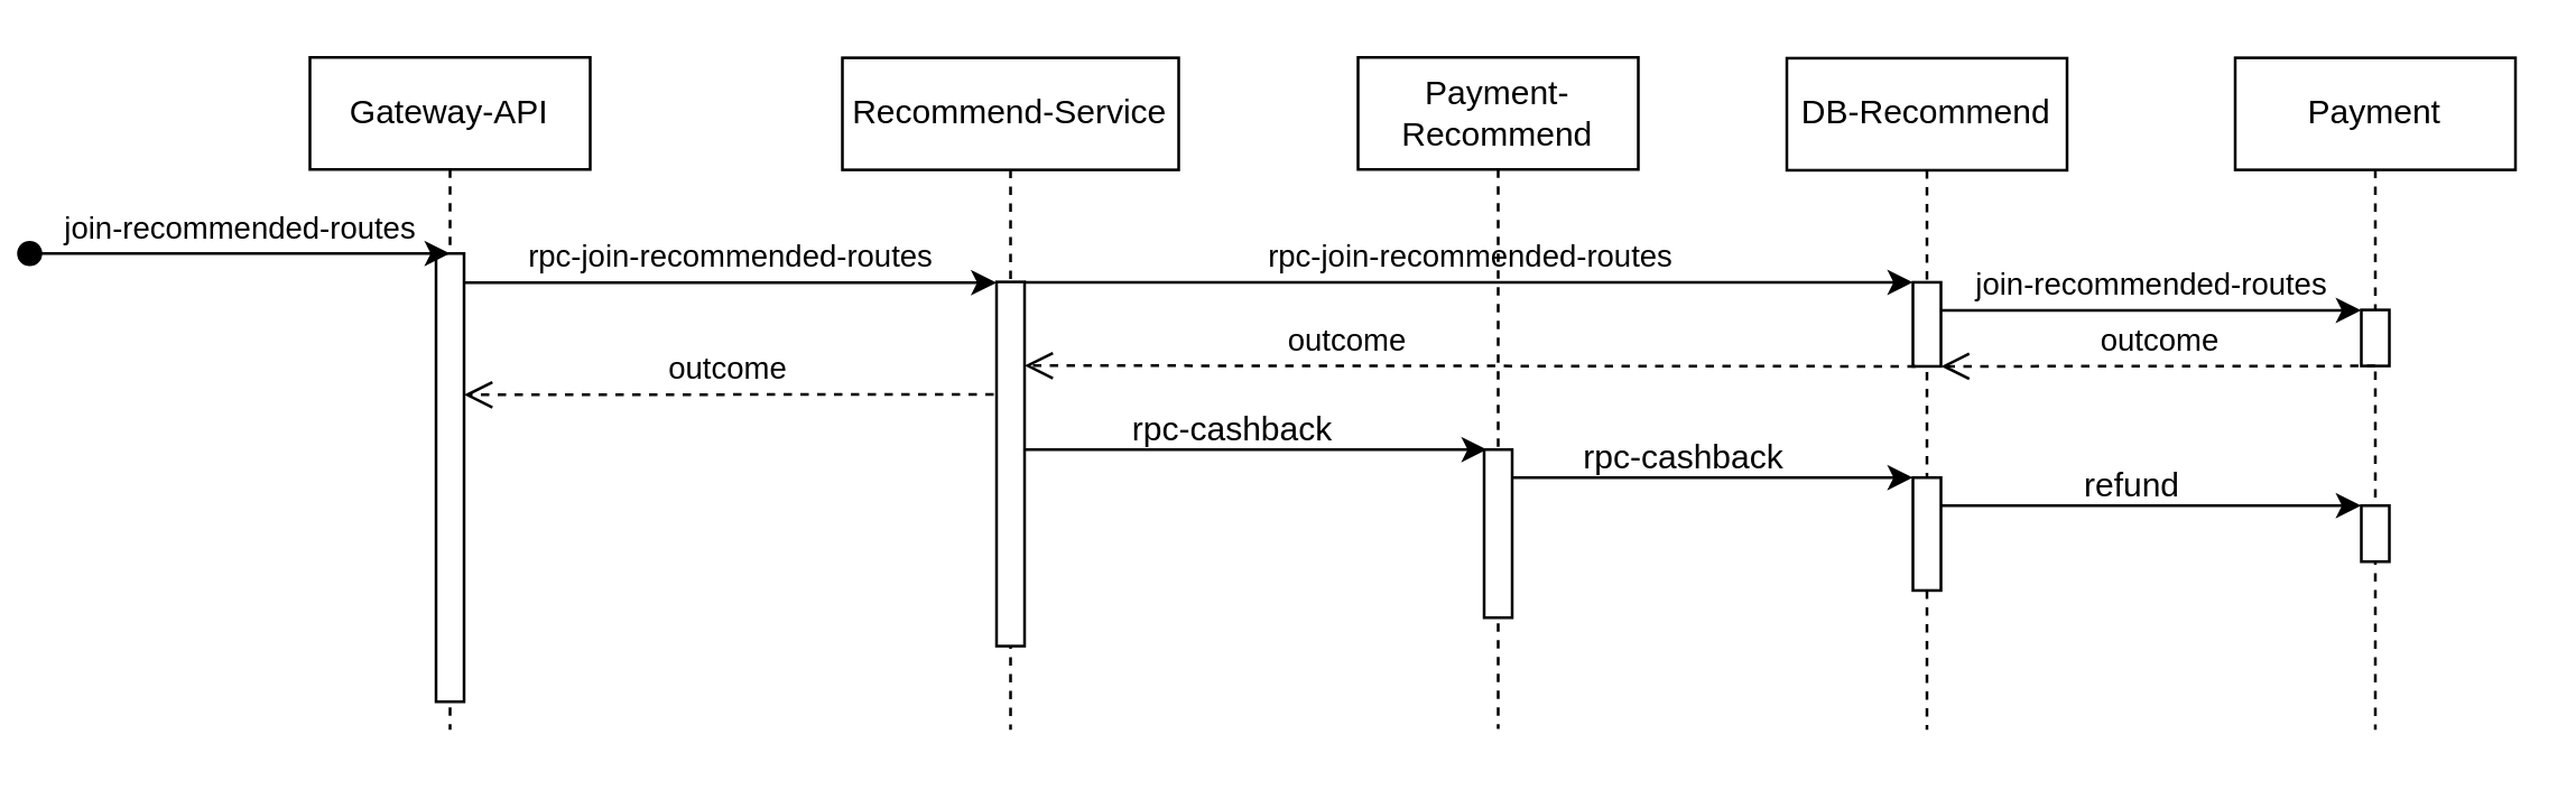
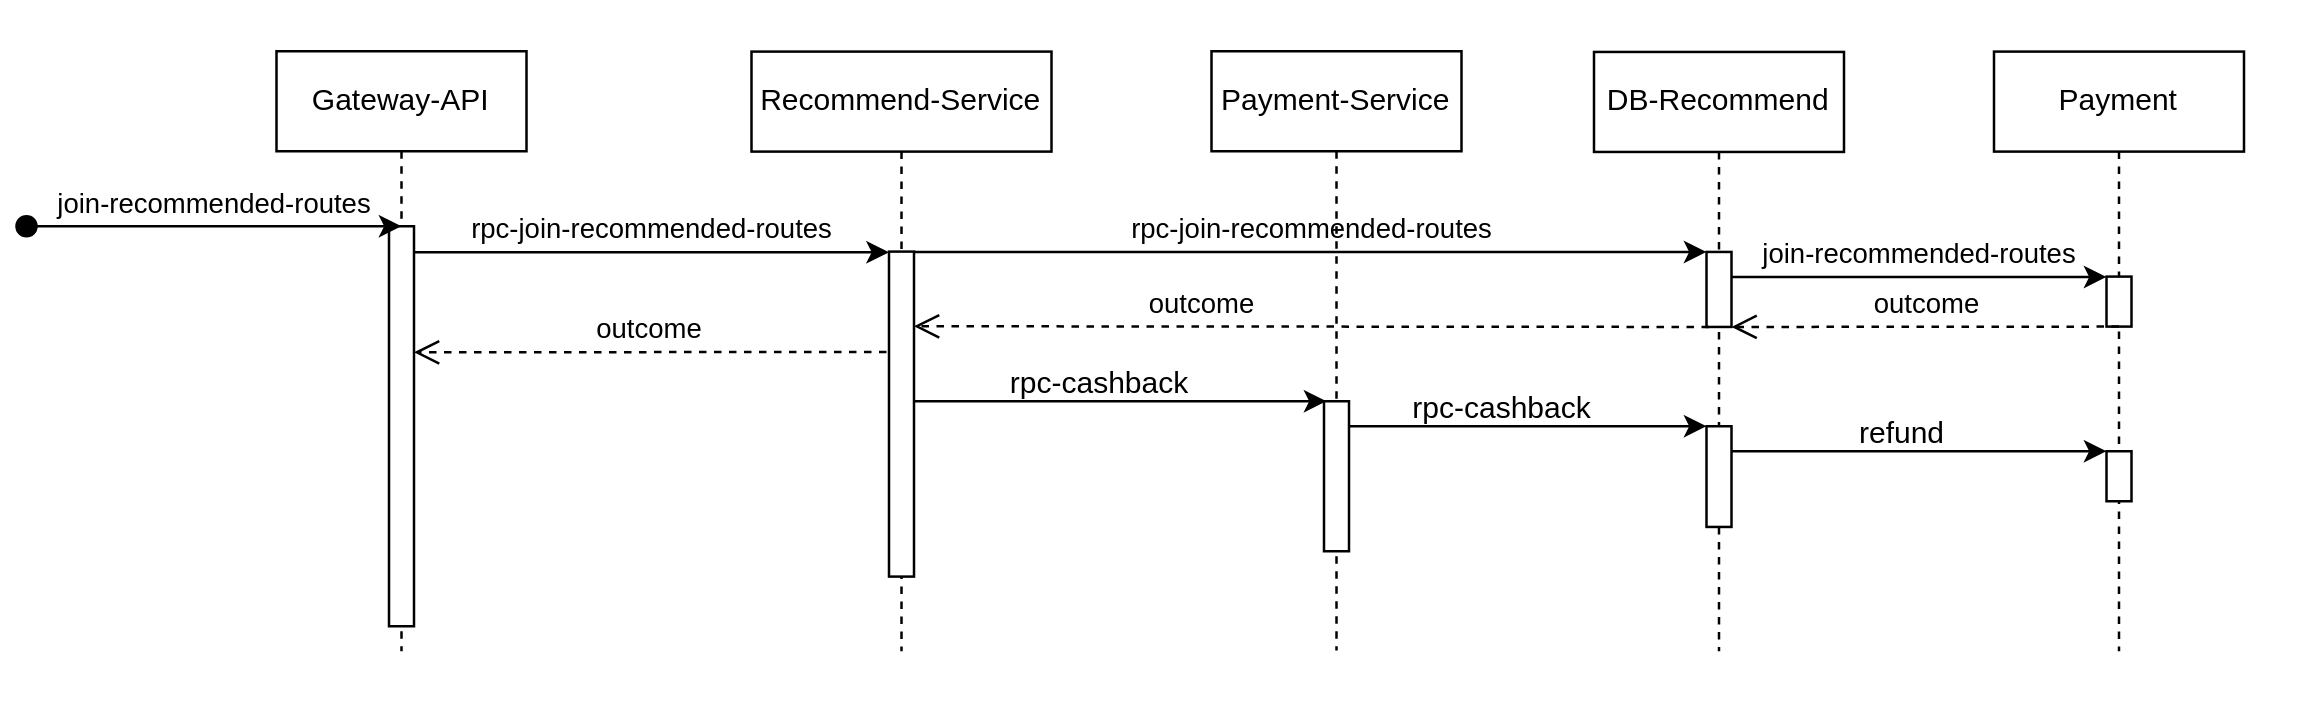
  <mxCell id="0" />
  <mxCell id="1" parent="0" />
  <mxCell id="2" value="Gateway-API" style="shape=umlLifeline;perimeter=lifelinePerimeter;whiteSpace=wrap;html=1;container=0;dropTarget=0;collapsible=0;recursiveResize=0;outlineConnect=0;portConstraint=eastwest;newEdgeStyle={&quot;edgeStyle&quot;:&quot;elbowEdgeStyle&quot;,&quot;elbow&quot;:&quot;vertical&quot;,&quot;curved&quot;:0,&quot;rounded&quot;:0};" parent="1" vertex="1"><mxGeometry x="20" y="20" width="100" height="240" as="geometry" /></mxCell>
  <mxCell id="3" value="" style="html=1;points=[];perimeter=orthogonalPerimeter;outlineConnect=0;targetShapes=umlLifeline;portConstraint=eastwest;newEdgeStyle={&quot;edgeStyle&quot;:&quot;elbowEdgeStyle&quot;,&quot;elbow&quot;:&quot;vertical&quot;,&quot;curved&quot;:0,&quot;rounded&quot;:0};" parent="2" vertex="1"><mxGeometry x="45" y="70" width="10" height="160" as="geometry" /></mxCell>
  <mxCell id="4" value="join-recommended-routes" style="html=1;verticalAlign=bottom;startArrow=oval;endArrow=classic;startSize=8;edgeStyle=elbowEdgeStyle;elbow=vertical;curved=0;rounded=0;endFill=1;" parent="2" edge="1"><mxGeometry relative="1" as="geometry"><mxPoint x="-100" y="70" as="sourcePoint" /><mxPoint x="50" y="70" as="targetPoint" /></mxGeometry></mxCell>
  <mxCell id="5" value="DB-Recommend" style="shape=umlLifeline;perimeter=lifelinePerimeter;whiteSpace=wrap;html=1;container=0;dropTarget=0;collapsible=0;recursiveResize=0;outlineConnect=0;portConstraint=eastwest;newEdgeStyle={&quot;edgeStyle&quot;:&quot;elbowEdgeStyle&quot;,&quot;elbow&quot;:&quot;vertical&quot;,&quot;curved&quot;:0,&quot;rounded&quot;:0};" parent="1" vertex="1"><mxGeometry x="547" y="20.28" width="100" height="239.72" as="geometry" /></mxCell>
  <mxCell id="6" value="" style="html=1;points=[];perimeter=orthogonalPerimeter;outlineConnect=0;targetShapes=umlLifeline;portConstraint=eastwest;newEdgeStyle={&quot;edgeStyle&quot;:&quot;elbowEdgeStyle&quot;,&quot;elbow&quot;:&quot;vertical&quot;,&quot;curved&quot;:0,&quot;rounded&quot;:0};" parent="5" vertex="1"><mxGeometry x="45" y="80" width="10" height="30" as="geometry" /></mxCell>
  <mxCell id="7" value="" style="html=1;points=[];perimeter=orthogonalPerimeter;outlineConnect=0;targetShapes=umlLifeline;portConstraint=eastwest;newEdgeStyle={&quot;edgeStyle&quot;:&quot;elbowEdgeStyle&quot;,&quot;elbow&quot;:&quot;vertical&quot;,&quot;curved&quot;:0,&quot;rounded&quot;:0};" parent="5" vertex="1"><mxGeometry x="45" y="149.72" width="10" height="40.28" as="geometry" /></mxCell>
  <mxCell id="8" value="rpc-join-recommended-routes" style="html=1;verticalAlign=bottom;endArrow=classic;edgeStyle=elbowEdgeStyle;elbow=vertical;curved=0;rounded=0;endFill=1;" parent="1" source="17" target="6" edge="1"><mxGeometry x="0.002" relative="1" as="geometry"><mxPoint x="215" y="110.28" as="sourcePoint" /><Array as="points"><mxPoint x="320" y="100.28" /></Array><mxPoint as="offset" /></mxGeometry></mxCell>
  <mxCell id="9" value="outcome" style="html=1;verticalAlign=bottom;endArrow=open;dashed=1;endSize=8;edgeStyle=elbowEdgeStyle;elbow=vertical;curved=0;rounded=0;" parent="1" target="17" edge="1"><mxGeometry x="0.277" relative="1" as="geometry"><mxPoint x="280" y="130.42" as="targetPoint" /><Array as="points"><mxPoint x="590" y="130" /></Array><mxPoint x="593" y="130.28" as="sourcePoint" /><mxPoint as="offset" /></mxGeometry></mxCell>
  <mxCell id="10" value="Payment" style="shape=umlLifeline;perimeter=lifelinePerimeter;whiteSpace=wrap;html=1;container=0;dropTarget=0;collapsible=0;recursiveResize=0;outlineConnect=0;portConstraint=eastwest;newEdgeStyle={&quot;edgeStyle&quot;:&quot;elbowEdgeStyle&quot;,&quot;elbow&quot;:&quot;vertical&quot;,&quot;curved&quot;:0,&quot;rounded&quot;:0};" parent="1" vertex="1"><mxGeometry x="707" y="20.14" width="100" height="239.86" as="geometry" /></mxCell>
  <mxCell id="11" value="" style="html=1;points=[];perimeter=orthogonalPerimeter;outlineConnect=0;targetShapes=umlLifeline;portConstraint=eastwest;newEdgeStyle={&quot;edgeStyle&quot;:&quot;elbowEdgeStyle&quot;,&quot;elbow&quot;:&quot;vertical&quot;,&quot;curved&quot;:0,&quot;rounded&quot;:0};" parent="10" vertex="1"><mxGeometry x="45" y="90" width="10" height="20" as="geometry" /></mxCell>
  <mxCell id="12" value="" style="html=1;points=[];perimeter=orthogonalPerimeter;outlineConnect=0;targetShapes=umlLifeline;portConstraint=eastwest;newEdgeStyle={&quot;edgeStyle&quot;:&quot;elbowEdgeStyle&quot;,&quot;elbow&quot;:&quot;vertical&quot;,&quot;curved&quot;:0,&quot;rounded&quot;:0};" parent="10" vertex="1"><mxGeometry x="45" y="159.86" width="10" height="20" as="geometry" /></mxCell>
  <mxCell id="13" value="join-recommended-routes" style="edgeLabel;html=1;align=center;verticalAlign=middle;resizable=0;points=[];" parent="1" vertex="1" connectable="0"><mxGeometry x="676.997" y="100.277" as="geometry" /></mxCell>
  <mxCell id="14" value="" style="edgeStyle=elbowEdgeStyle;rounded=0;orthogonalLoop=1;jettySize=auto;html=1;elbow=vertical;curved=0;" parent="1" source="6" target="11" edge="1"><mxGeometry relative="1" as="geometry"><mxPoint x="607" y="110.28" as="sourcePoint" /><mxPoint x="737" y="110.28" as="targetPoint" /><Array as="points"><mxPoint x="607" y="110.28" /></Array></mxGeometry></mxCell>
  <mxCell id="15" value="outcome" style="html=1;verticalAlign=bottom;endArrow=open;dashed=1;endSize=8;edgeStyle=elbowEdgeStyle;elbow=vertical;curved=0;rounded=0;" parent="1" source="11" target="6" edge="1"><mxGeometry x="-0.004" relative="1" as="geometry"><mxPoint x="607" y="130.28" as="targetPoint" /><Array as="points"><mxPoint x="702" y="130.28" /></Array><mxPoint x="737" y="130.28" as="sourcePoint" /><mxPoint as="offset" /></mxGeometry></mxCell>
  <mxCell id="16" value="Recommend-Service" style="shape=umlLifeline;perimeter=lifelinePerimeter;whiteSpace=wrap;html=1;container=0;dropTarget=0;collapsible=0;recursiveResize=0;outlineConnect=0;portConstraint=eastwest;newEdgeStyle={&quot;edgeStyle&quot;:&quot;elbowEdgeStyle&quot;,&quot;elbow&quot;:&quot;vertical&quot;,&quot;curved&quot;:0,&quot;rounded&quot;:0};" parent="1" vertex="1"><mxGeometry x="210" y="20.14" width="120" height="239.86" as="geometry" /></mxCell>
  <mxCell id="17" value="" style="html=1;points=[];perimeter=orthogonalPerimeter;outlineConnect=0;targetShapes=umlLifeline;portConstraint=eastwest;newEdgeStyle={&quot;edgeStyle&quot;:&quot;elbowEdgeStyle&quot;,&quot;elbow&quot;:&quot;vertical&quot;,&quot;curved&quot;:0,&quot;rounded&quot;:0};" parent="16" vertex="1"><mxGeometry x="55" y="80" width="10" height="130" as="geometry" /></mxCell>
  <mxCell id="18" value="outcome" style="html=1;verticalAlign=bottom;endArrow=open;dashed=1;endSize=8;edgeStyle=elbowEdgeStyle;elbow=vertical;curved=0;rounded=0;" parent="1" target="3" edge="1"><mxGeometry relative="1" as="geometry"><mxPoint x="80" y="140" as="targetPoint" /><Array as="points"><mxPoint x="25" y="140.42" /></Array><mxPoint x="264" y="140.28" as="sourcePoint" /></mxGeometry></mxCell>
  <mxCell id="19" value="rpc-join-recommended-routes" style="html=1;verticalAlign=bottom;endArrow=classic;edgeStyle=elbowEdgeStyle;elbow=vertical;curved=0;rounded=0;endFill=1;" parent="1" source="3" target="17" edge="1"><mxGeometry relative="1" as="geometry"><mxPoint x="90" y="100.14" as="sourcePoint" /><Array as="points"><mxPoint x="135" y="100.42" /></Array><mxPoint x="260" y="100.14" as="targetPoint" /></mxGeometry></mxCell>
- <mxCell id="20" value="Payment-Recommend" style="shape=umlLifeline;perimeter=lifelinePerimeter;whiteSpace=wrap;html=1;container=0;dropTarget=0;collapsible=0;recursiveResize=0;outlineConnect=0;portConstraint=eastwest;newEdgeStyle={&quot;edgeStyle&quot;:&quot;elbowEdgeStyle&quot;,&quot;elbow&quot;:&quot;vertical&quot;,&quot;curved&quot;:0,&quot;rounded&quot;:0};" parent="1" vertex="1"><mxGeometry x="394" y="20" width="100" height="239.72" as="geometry" /></mxCell>
+ <mxCell id="20" value="Payment-Service" style="shape=umlLifeline;perimeter=lifelinePerimeter;whiteSpace=wrap;html=1;container=0;dropTarget=0;collapsible=0;recursiveResize=0;outlineConnect=0;portConstraint=eastwest;newEdgeStyle={&quot;edgeStyle&quot;:&quot;elbowEdgeStyle&quot;,&quot;elbow&quot;:&quot;vertical&quot;,&quot;curved&quot;:0,&quot;rounded&quot;:0};" parent="1" vertex="1"><mxGeometry x="394" y="20" width="100" height="239.72" as="geometry" /></mxCell>
  <mxCell id="21" value="" style="html=1;points=[];perimeter=orthogonalPerimeter;outlineConnect=0;targetShapes=umlLifeline;portConstraint=eastwest;newEdgeStyle={&quot;edgeStyle&quot;:&quot;elbowEdgeStyle&quot;,&quot;elbow&quot;:&quot;vertical&quot;,&quot;curved&quot;:0,&quot;rounded&quot;:0};" parent="20" vertex="1"><mxGeometry x="45" y="140" width="10" height="60" as="geometry" /></mxCell>
  <mxCell id="22" style="edgeStyle=elbowEdgeStyle;rounded=0;orthogonalLoop=1;jettySize=auto;html=1;elbow=vertical;curved=0;" parent="1" edge="1"><mxGeometry relative="1" as="geometry"><mxPoint x="275" y="159.996" as="sourcePoint" /><mxPoint x="440" y="160" as="targetPoint" /></mxGeometry></mxCell>
  <mxCell id="23" value="rpc-cashback" style="text;html=1;align=center;verticalAlign=middle;resizable=0;points=[];autosize=1;strokeColor=none;fillColor=none;" parent="1" vertex="1"><mxGeometry x="304" y="138" width="90" height="30" as="geometry" /></mxCell>
  <mxCell id="24" style="edgeStyle=elbowEdgeStyle;rounded=0;orthogonalLoop=1;jettySize=auto;html=1;elbow=vertical;curved=0;" parent="1" target="7" edge="1"><mxGeometry relative="1" as="geometry"><mxPoint x="449" y="169.998" as="sourcePoint" /><mxPoint x="590" y="170" as="targetPoint" /></mxGeometry></mxCell>
  <mxCell id="25" style="edgeStyle=elbowEdgeStyle;rounded=0;orthogonalLoop=1;jettySize=auto;html=1;elbow=vertical;curved=0;" parent="1" target="12" edge="1"><mxGeometry relative="1" as="geometry"><mxPoint x="602" y="180" as="sourcePoint" /><mxPoint x="756.5" y="180" as="targetPoint" /></mxGeometry></mxCell>
  <mxCell id="26" value="refund" style="text;html=1;align=center;verticalAlign=middle;resizable=0;points=[];autosize=1;strokeColor=none;fillColor=none;" parent="1" vertex="1"><mxGeometry x="640" y="158" width="60" height="30" as="geometry" /></mxCell>
  <mxCell id="27" value="rpc-cashback" style="text;html=1;align=center;verticalAlign=middle;resizable=0;points=[];autosize=1;strokeColor=none;fillColor=none;" parent="1" vertex="1"><mxGeometry x="465" y="148" width="90" height="30" as="geometry" /></mxCell>
